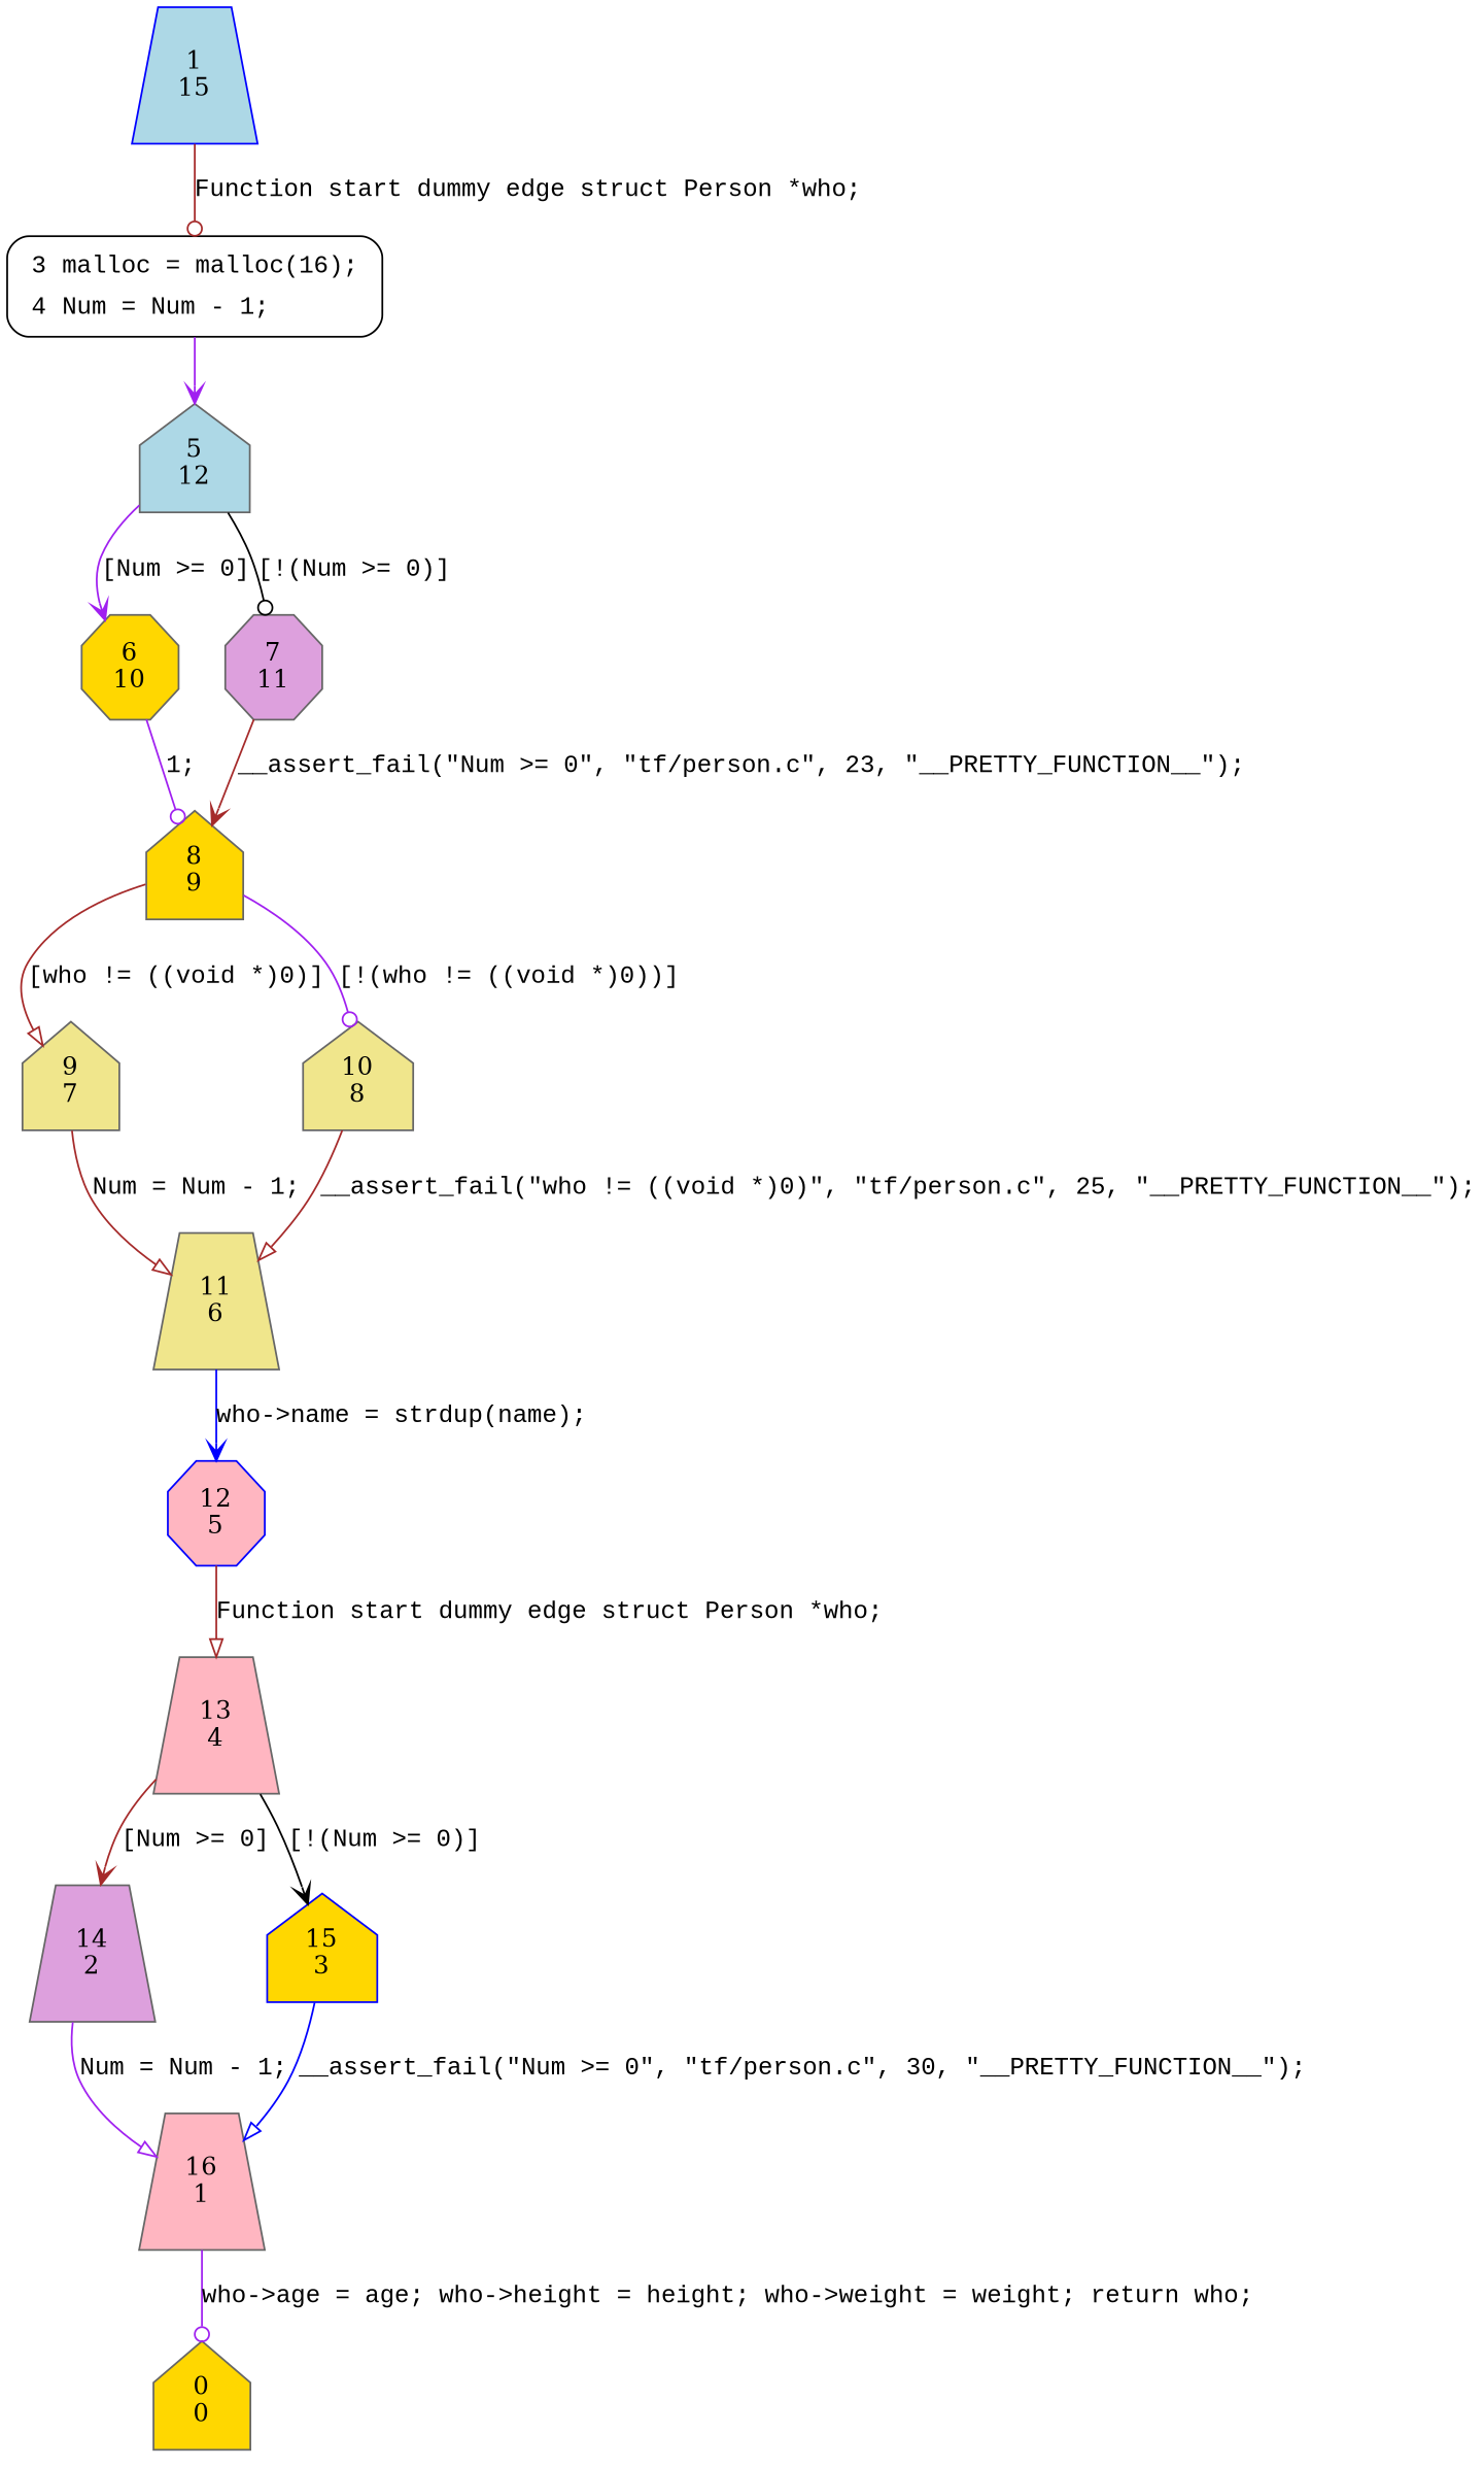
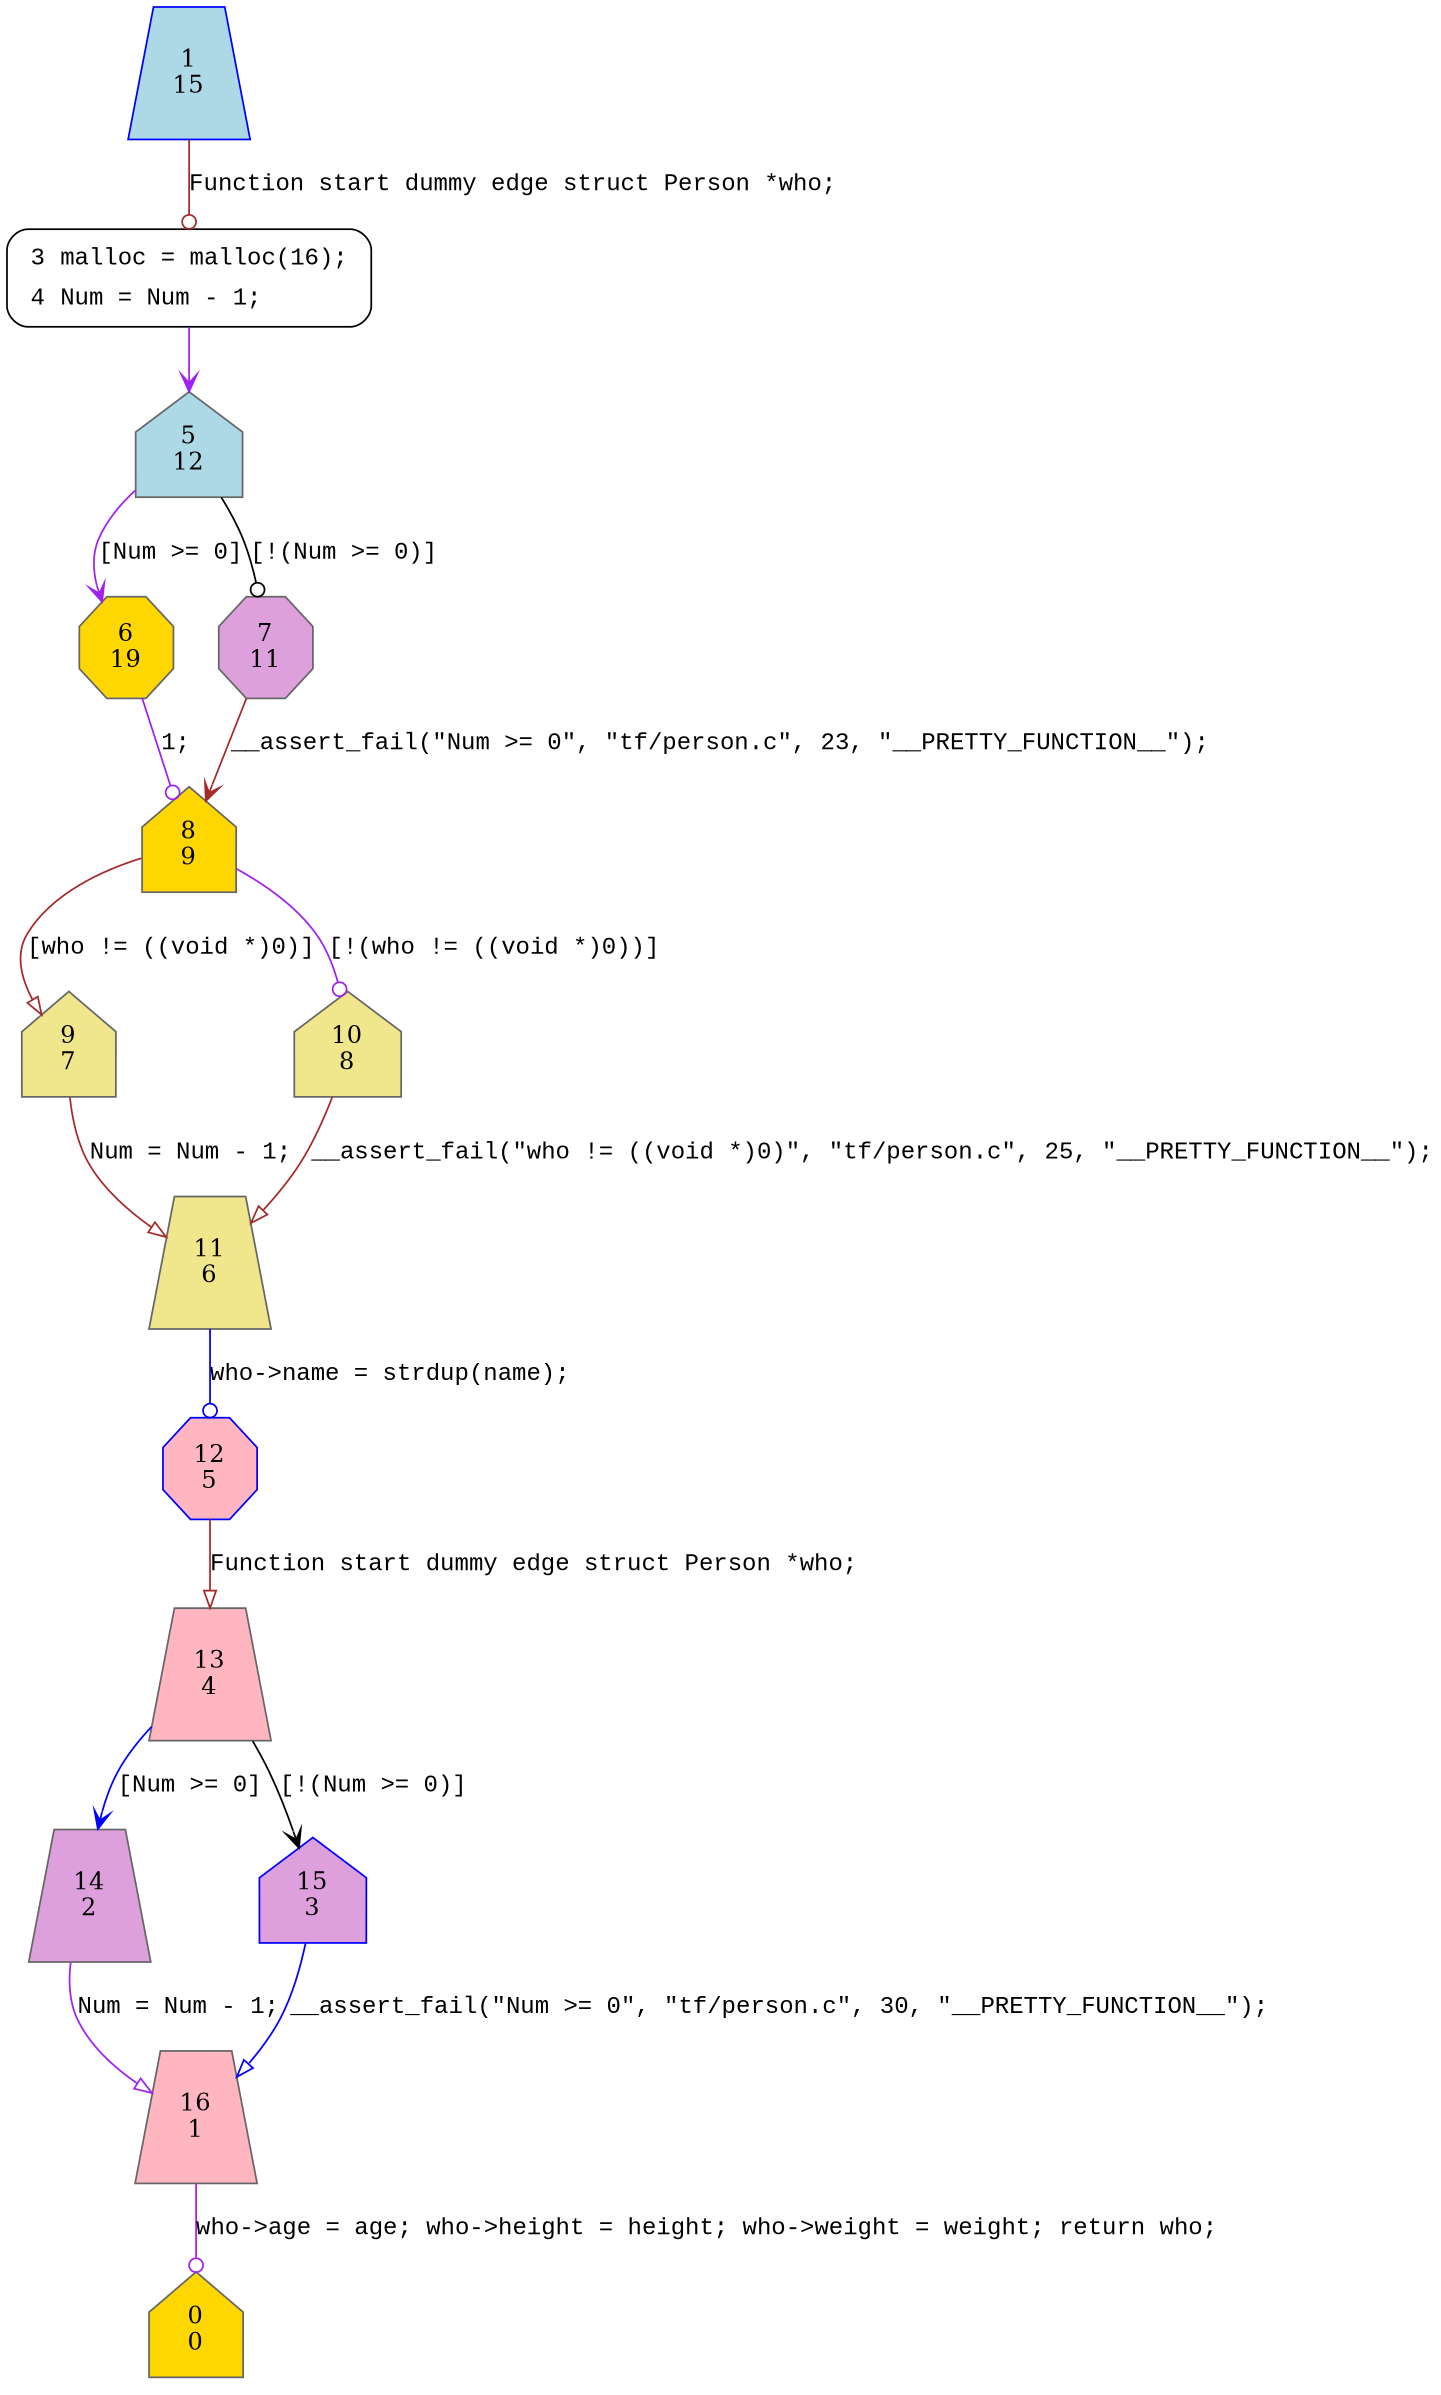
  digraph {
    node [color=gray40 fillcolor=gold shape=house style=filled]
    edge [arrowhead=vee color=brown fontname="Courier New"]
    n1 [color=blue fillcolor=lightblue label="1\n15" shape=trapezium]
    n2 [fillcolor=white fontname="Courier New" label=<<table border="0" cellborder="0" cellpadding="3" bgcolor="white"><tr><td align="right">3</td><td align="left">malloc = malloc(16);</td></tr><tr><td align="right">4</td><td align="left">Num = Num - 1;</td></tr></table>> penwidth=1 shape=Mrecord style="filled,bold" color=""]
    n3 [fillcolor=lightblue label="5\n12"]
-   n4 [label="6\n10" shape=octagon]
+   n4 [label="6\n19" shape=octagon]
    n5 [fillcolor=plum label="7\n11" shape=octagon]
    n6 [label="8\n9"]
    n7 [fillcolor=khaki label="9\n7"]
    n8 [fillcolor=khaki label="10\n8"]
    n9 [fillcolor=khaki label="11\n6" shape=trapezium]
    n10 [color=blue fillcolor=lightpink label="12\n5" shape=octagon]
    n11 [fillcolor=lightpink label="13\n4" shape=trapezium]
    n12 [fillcolor=plum label="14\n2" shape=trapezium]
-   n13 [color=blue label="15\n3"]
+   n13 [color=blue fillcolor=plum label="15\n3"]
    n14 [fillcolor=lightpink label="16\n1" shape=trapezium]
    n15 [label="0\n0"]
    n1 -> n2 [arrowhead=odot label="Function start dummy edge struct Person *who;"]
    n2 -> n3 [color=purple fontname=""]
    n3 -> n4 [color=purple label="[Num >= 0]"]
    n3 -> n5 [arrowhead=odot color=black label="[!(Num >= 0)]"]
    n4 -> n6 [arrowhead=odot color=purple label="1;"]
    n5 -> n6 [label="__assert_fail(\"Num >= 0\", \"tf/person.c\", 23, \"__PRETTY_FUNCTION__\");"]
    n6 -> n7 [arrowhead=onormal label="[who != ((void *)0)]"]
    n6 -> n8 [arrowhead=odot color=purple label="[!(who != ((void *)0))]"]
    n7 -> n9 [arrowhead=onormal label="Num = Num - 1;"]
    n8 -> n9 [arrowhead=onormal label="__assert_fail(\"who != ((void *)0)\", \"tf/person.c\", 25, \"__PRETTY_FUNCTION__\");"]
-   n9 -> n10 [color=blue label="who->name = strdup(name);"]
+   n9 -> n10 [arrowhead=odot color=blue label="who->name = strdup(name);"]
    n10 -> n11 [arrowhead=onormal label="Function start dummy edge struct Person *who;"]
-   n11 -> n12 [label="[Num >= 0]"]
+   n11 -> n12 [color=blue label="[Num >= 0]"]
    n11 -> n13 [color=black label="[!(Num >= 0)]"]
    n12 -> n14 [arrowhead=onormal color=purple label="Num = Num - 1;"]
    n13 -> n14 [arrowhead=onormal color=blue label="__assert_fail(\"Num >= 0\", \"tf/person.c\", 30, \"__PRETTY_FUNCTION__\");"]
    n14 -> n15 [arrowhead=odot color=purple label="who->age = age; who->height = height; who->weight = weight; return who;"]
  }
